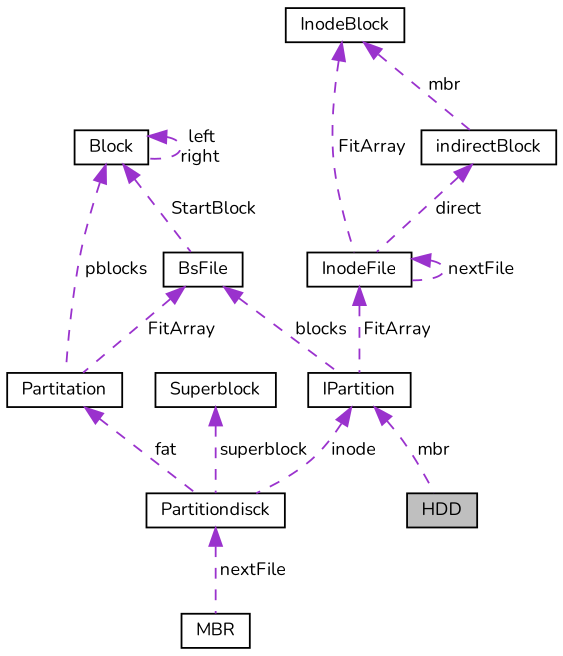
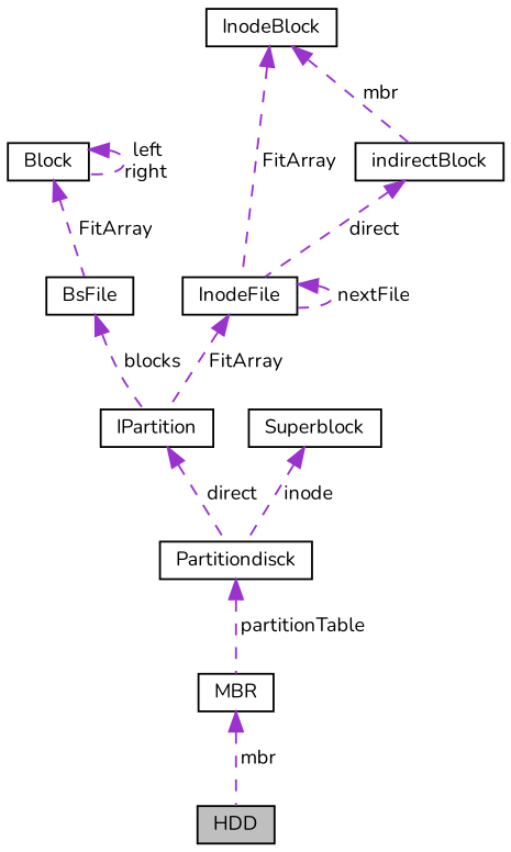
  digraph {
    fontname=Nunito
    node [color=black fillcolor=white fontname=Nunito fontsize=10 shape=record style=filled]
    edge [color=darkorchid3 dir=back fontname=Nunito fontsize=10 labelfontname=Helvetica labelfontsize=10 style=dashed]
    n1 [fillcolor=grey75 fontcolor=black height=0.2 label=HDD width=0.4]
    n2 [height=0.2 label=MBR width=0.4]
    n3 [height=0.2 label=Partitiondisck width=0.4]
-   n4 [height=0.2 label=Partitation width=0.4]
    n5 [height=0.2 label=BsFile width=0.4]
    n6 [height=0.2 label=IPartition width=0.4]
    n7 [height=0.2 label=Block width=0.4]
    n8 [height=0.2 label=InodeFile width=0.4]
    n9 [height=0.2 label=indirectBlock width=0.4]
    n10 [height=0.2 label=InodeBlock width=0.4]
    n11 [height=0.2 label=Superblock width=0.4]
-   n6 -> n1 [label=" mbr"]
-   n3 -> n2 [label=" nextFile"]
-   n4 -> n3 [label=" fat"]
-   n5 -> n4 [label=" FitArray"]
+   n2 -> n1 [label=" mbr"]
+   n3 -> n2 [label=" partitionTable"]
    n5 -> n6 [label=" blocks"]
-   n6 -> n3 [label=" inode"]
-   n7 -> n4 [label=" pblocks"]
-   n7 -> n5 [label=" StartBlock"]
+   n6 -> n3 [label=" direct"]
+   n7 -> n5 [label=" FitArray"]
    n7 -> n7 [label=" left\nright"]
    n8 -> n6 [label=" FitArray"]
    n8 -> n8 [label=" nextFile"]
    n9 -> n8 [label=" direct"]
    n10 -> n8 [label=" FitArray"]
    n10 -> n9 [label=" mbr"]
-   n11 -> n3 [label=" superblock"]
+   n11 -> n3 [label=" inode"]
  }
